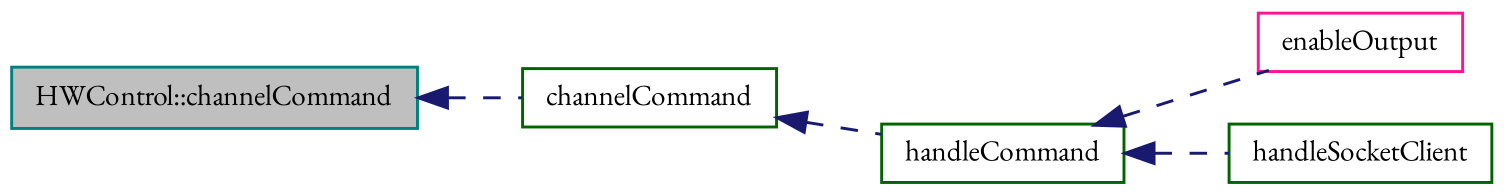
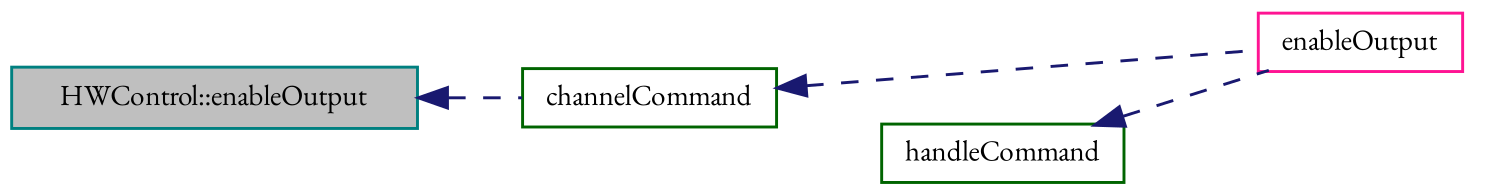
  digraph {
    fontname="EB Garamond"
    rankdir=LR
    node [color=darkgreen fillcolor=white fontname="EB Garamond" fontsize=10 shape=record style=filled]
    edge [color=midnightblue dir=back fontname="EB Garamond" fontsize=10 labelfontname=Helvetica labelfontsize=10 style=dashed]
-   n1 [color=teal fillcolor=grey75 fontcolor=black height=0.2 label="HWControl::channelCommand" width=0.4]
+   n1 [color=teal fillcolor=grey75 fontcolor=black height=0.2 label="HWControl::enableOutput" width=0.4]
    n2 [height=0.2 label=channelCommand width=0.4]
    n3 [height=0.2 label=handleCommand width=0.4]
    n4 [color=deeppink height=0.2 label=enableOutput width=0.4]
-   n5 [height=0.2 label=handleSocketClient width=0.4]
    n1 -> n2
-   n2 -> n3
+   n2 -> n4
    n3 -> n4
-   n3 -> n5
  }
